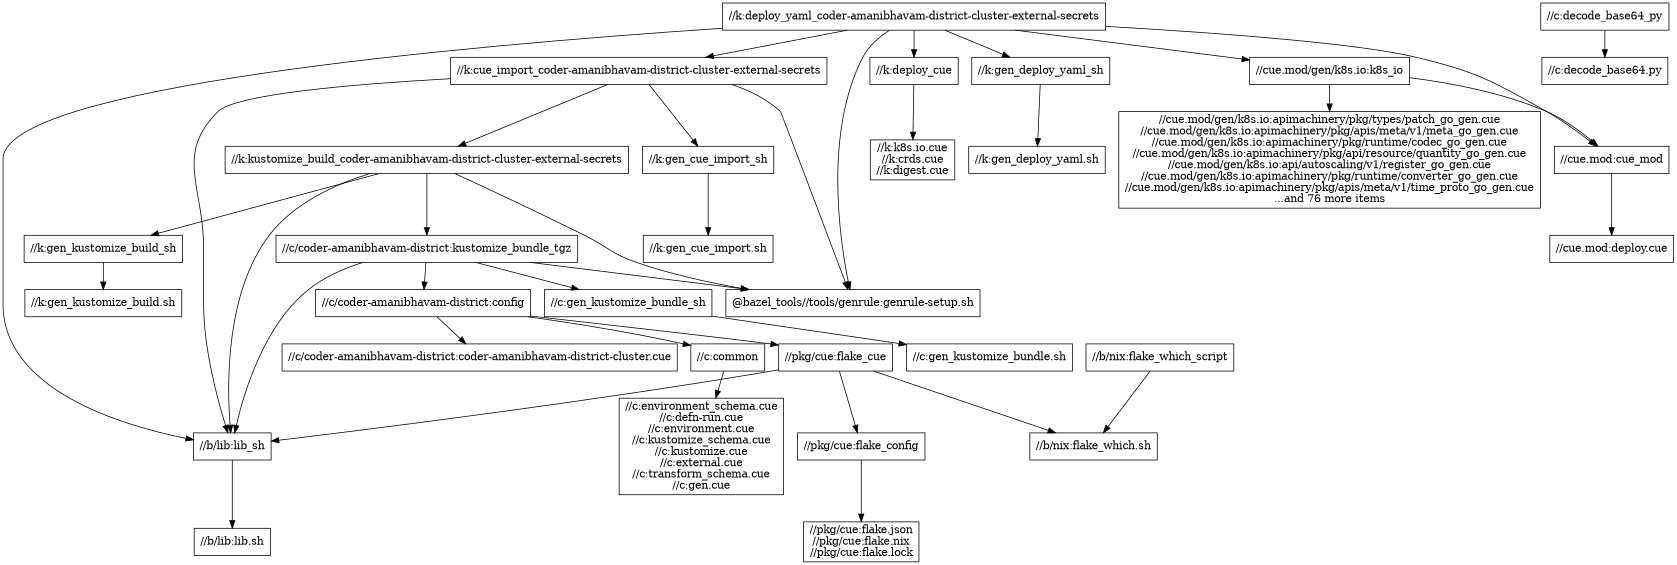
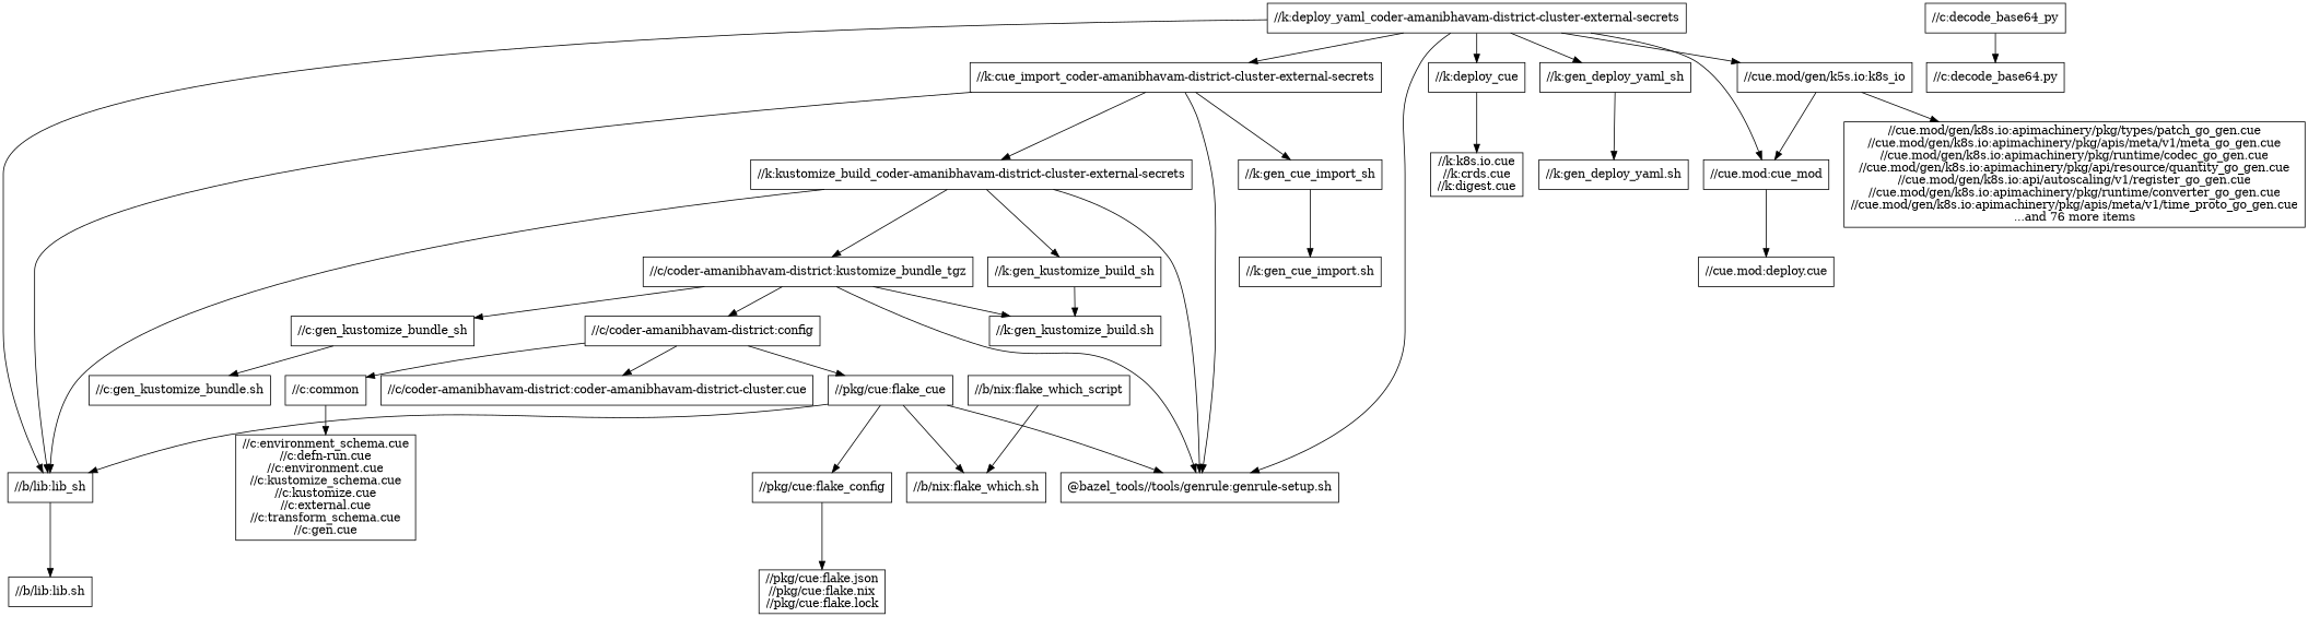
  digraph {
    node [shape=box]
    "//k:deploy_yaml_coder-amanibhavam-district-cluster-external-secrets"
    "//k:cue_import_coder-amanibhavam-district-cluster-external-secrets"
    "//k:deploy_cue"
    "//k:gen_deploy_yaml_sh"
    "//cue.mod:cue_mod"
-   "//cue.mod/gen/k8s.io:k8s_io"
+   "//cue.mod/gen/k8s.io:k8s_io" [label="//cue.mod/gen/k5s.io:k8s_io"]
    "//b/lib:lib_sh"
    "@bazel_tools//tools/genrule:genrule-setup.sh"
    "//k:kustomize_build_coder-amanibhavam-district-cluster-external-secrets"
    "//k:gen_cue_import_sh"
    "//k:k8s.io.cue\n//k:crds.cue\n//k:digest.cue"
    "//k:gen_deploy_yaml.sh"
    n13 [label="//cue.mod:deploy.cue"]
    "//cue.mod/gen/k8s.io:apimachinery/pkg/types/patch_go_gen.cue\n//cue.mod/gen/k8s.io:apimachinery/pkg/apis/meta/v1/meta_go_gen.cue\n//cue.mod/gen/k8s.io:apimachinery/pkg/runtime/codec_go_gen.cue\n//cue.mod/gen/k8s.io:apimachinery/pkg/api/resource/quantity_go_gen.cue\n//cue.mod/gen/k8s.io:api/autoscaling/v1/register_go_gen.cue\n//cue.mod/gen/k8s.io:apimachinery/pkg/runtime/converter_go_gen.cue\n//cue.mod/gen/k8s.io:apimachinery/pkg/apis/meta/v1/time_proto_go_gen.cue\n...and 76 more items"
    "//b/lib:lib.sh"
    "//k:gen_kustomize_build_sh"
    "//c/coder-amanibhavam-district:kustomize_bundle_tgz"
    "//k:gen_cue_import.sh"
    "//k:gen_kustomize_build.sh"
    "//c/coder-amanibhavam-district:config"
    "//c:gen_kustomize_bundle_sh"
    "//c/coder-amanibhavam-district:coder-amanibhavam-district-cluster.cue"
    "//c:common"
    "//pkg/cue:flake_cue"
    "//c:gen_kustomize_bundle.sh"
    "//c:decode_base64_py"
    "//c:decode_base64.py"
    "//c:environment_schema.cue\n//c:defn-run.cue\n//c:environment.cue\n//c:kustomize_schema.cue\n//c:kustomize.cue\n//c:external.cue\n//c:transform_schema.cue\n//c:gen.cue"
    "//pkg/cue:flake_config"
    "//b/nix:flake_which.sh"
    "//pkg/cue:flake.json\n//pkg/cue:flake.nix\n//pkg/cue:flake.lock"
    "//b/nix:flake_which_script"
    "//k:deploy_yaml_coder-amanibhavam-district-cluster-external-secrets" -> "//k:cue_import_coder-amanibhavam-district-cluster-external-secrets"
    "//k:deploy_yaml_coder-amanibhavam-district-cluster-external-secrets" -> "//k:deploy_cue"
    "//k:deploy_yaml_coder-amanibhavam-district-cluster-external-secrets" -> "//k:gen_deploy_yaml_sh"
    "//k:deploy_yaml_coder-amanibhavam-district-cluster-external-secrets" -> "//cue.mod:cue_mod"
    "//k:deploy_yaml_coder-amanibhavam-district-cluster-external-secrets" -> "//cue.mod/gen/k8s.io:k8s_io"
    "//k:deploy_yaml_coder-amanibhavam-district-cluster-external-secrets" -> "//b/lib:lib_sh"
    "//k:deploy_yaml_coder-amanibhavam-district-cluster-external-secrets" -> "@bazel_tools//tools/genrule:genrule-setup.sh"
    "//k:cue_import_coder-amanibhavam-district-cluster-external-secrets" -> "//b/lib:lib_sh"
    "//k:cue_import_coder-amanibhavam-district-cluster-external-secrets" -> "@bazel_tools//tools/genrule:genrule-setup.sh"
    "//k:cue_import_coder-amanibhavam-district-cluster-external-secrets" -> "//k:kustomize_build_coder-amanibhavam-district-cluster-external-secrets"
    "//k:cue_import_coder-amanibhavam-district-cluster-external-secrets" -> "//k:gen_cue_import_sh"
    "//k:deploy_cue" -> "//k:k8s.io.cue\n//k:crds.cue\n//k:digest.cue"
    "//k:gen_deploy_yaml_sh" -> "//k:gen_deploy_yaml.sh"
    "//cue.mod:cue_mod" -> n13
    "//cue.mod/gen/k8s.io:k8s_io" -> "//cue.mod:cue_mod"
    "//cue.mod/gen/k8s.io:k8s_io" -> "//cue.mod/gen/k8s.io:apimachinery/pkg/types/patch_go_gen.cue\n//cue.mod/gen/k8s.io:apimachinery/pkg/apis/meta/v1/meta_go_gen.cue\n//cue.mod/gen/k8s.io:apimachinery/pkg/runtime/codec_go_gen.cue\n//cue.mod/gen/k8s.io:apimachinery/pkg/api/resource/quantity_go_gen.cue\n//cue.mod/gen/k8s.io:api/autoscaling/v1/register_go_gen.cue\n//cue.mod/gen/k8s.io:apimachinery/pkg/runtime/converter_go_gen.cue\n//cue.mod/gen/k8s.io:apimachinery/pkg/apis/meta/v1/time_proto_go_gen.cue\n...and 76 more items"
    "//b/lib:lib_sh" -> "//b/lib:lib.sh"
    "//k:kustomize_build_coder-amanibhavam-district-cluster-external-secrets" -> "//b/lib:lib_sh"
    "//k:kustomize_build_coder-amanibhavam-district-cluster-external-secrets" -> "@bazel_tools//tools/genrule:genrule-setup.sh"
    "//k:kustomize_build_coder-amanibhavam-district-cluster-external-secrets" -> "//k:gen_kustomize_build_sh"
    "//k:kustomize_build_coder-amanibhavam-district-cluster-external-secrets" -> "//c/coder-amanibhavam-district:kustomize_bundle_tgz"
    "//k:gen_cue_import_sh" -> "//k:gen_cue_import.sh"
    "//k:gen_kustomize_build_sh" -> "//k:gen_kustomize_build.sh"
-   "//c/coder-amanibhavam-district:kustomize_bundle_tgz" -> "//b/lib:lib_sh"
+   "//c/coder-amanibhavam-district:kustomize_bundle_tgz" -> "//k:gen_kustomize_build.sh"
    "//c/coder-amanibhavam-district:kustomize_bundle_tgz" -> "@bazel_tools//tools/genrule:genrule-setup.sh"
    "//c/coder-amanibhavam-district:kustomize_bundle_tgz" -> "//c/coder-amanibhavam-district:config"
    "//c/coder-amanibhavam-district:kustomize_bundle_tgz" -> "//c:gen_kustomize_bundle_sh"
    "//c/coder-amanibhavam-district:config" -> "//c/coder-amanibhavam-district:coder-amanibhavam-district-cluster.cue"
    "//c/coder-amanibhavam-district:config" -> "//c:common"
    "//c/coder-amanibhavam-district:config" -> "//pkg/cue:flake_cue"
    "//c:gen_kustomize_bundle_sh" -> "//c:gen_kustomize_bundle.sh"
    "//c:common" -> "//c:environment_schema.cue\n//c:defn-run.cue\n//c:environment.cue\n//c:kustomize_schema.cue\n//c:kustomize.cue\n//c:external.cue\n//c:transform_schema.cue\n//c:gen.cue"
    "//pkg/cue:flake_cue" -> "//b/lib:lib_sh"
+   "//pkg/cue:flake_cue" -> "@bazel_tools//tools/genrule:genrule-setup.sh"
    "//pkg/cue:flake_cue" -> "//pkg/cue:flake_config"
    "//pkg/cue:flake_cue" -> "//b/nix:flake_which.sh"
    "//c:decode_base64_py" -> "//c:decode_base64.py"
    "//pkg/cue:flake_config" -> "//pkg/cue:flake.json\n//pkg/cue:flake.nix\n//pkg/cue:flake.lock"
    "//b/nix:flake_which_script" -> "//b/nix:flake_which.sh"
  }
